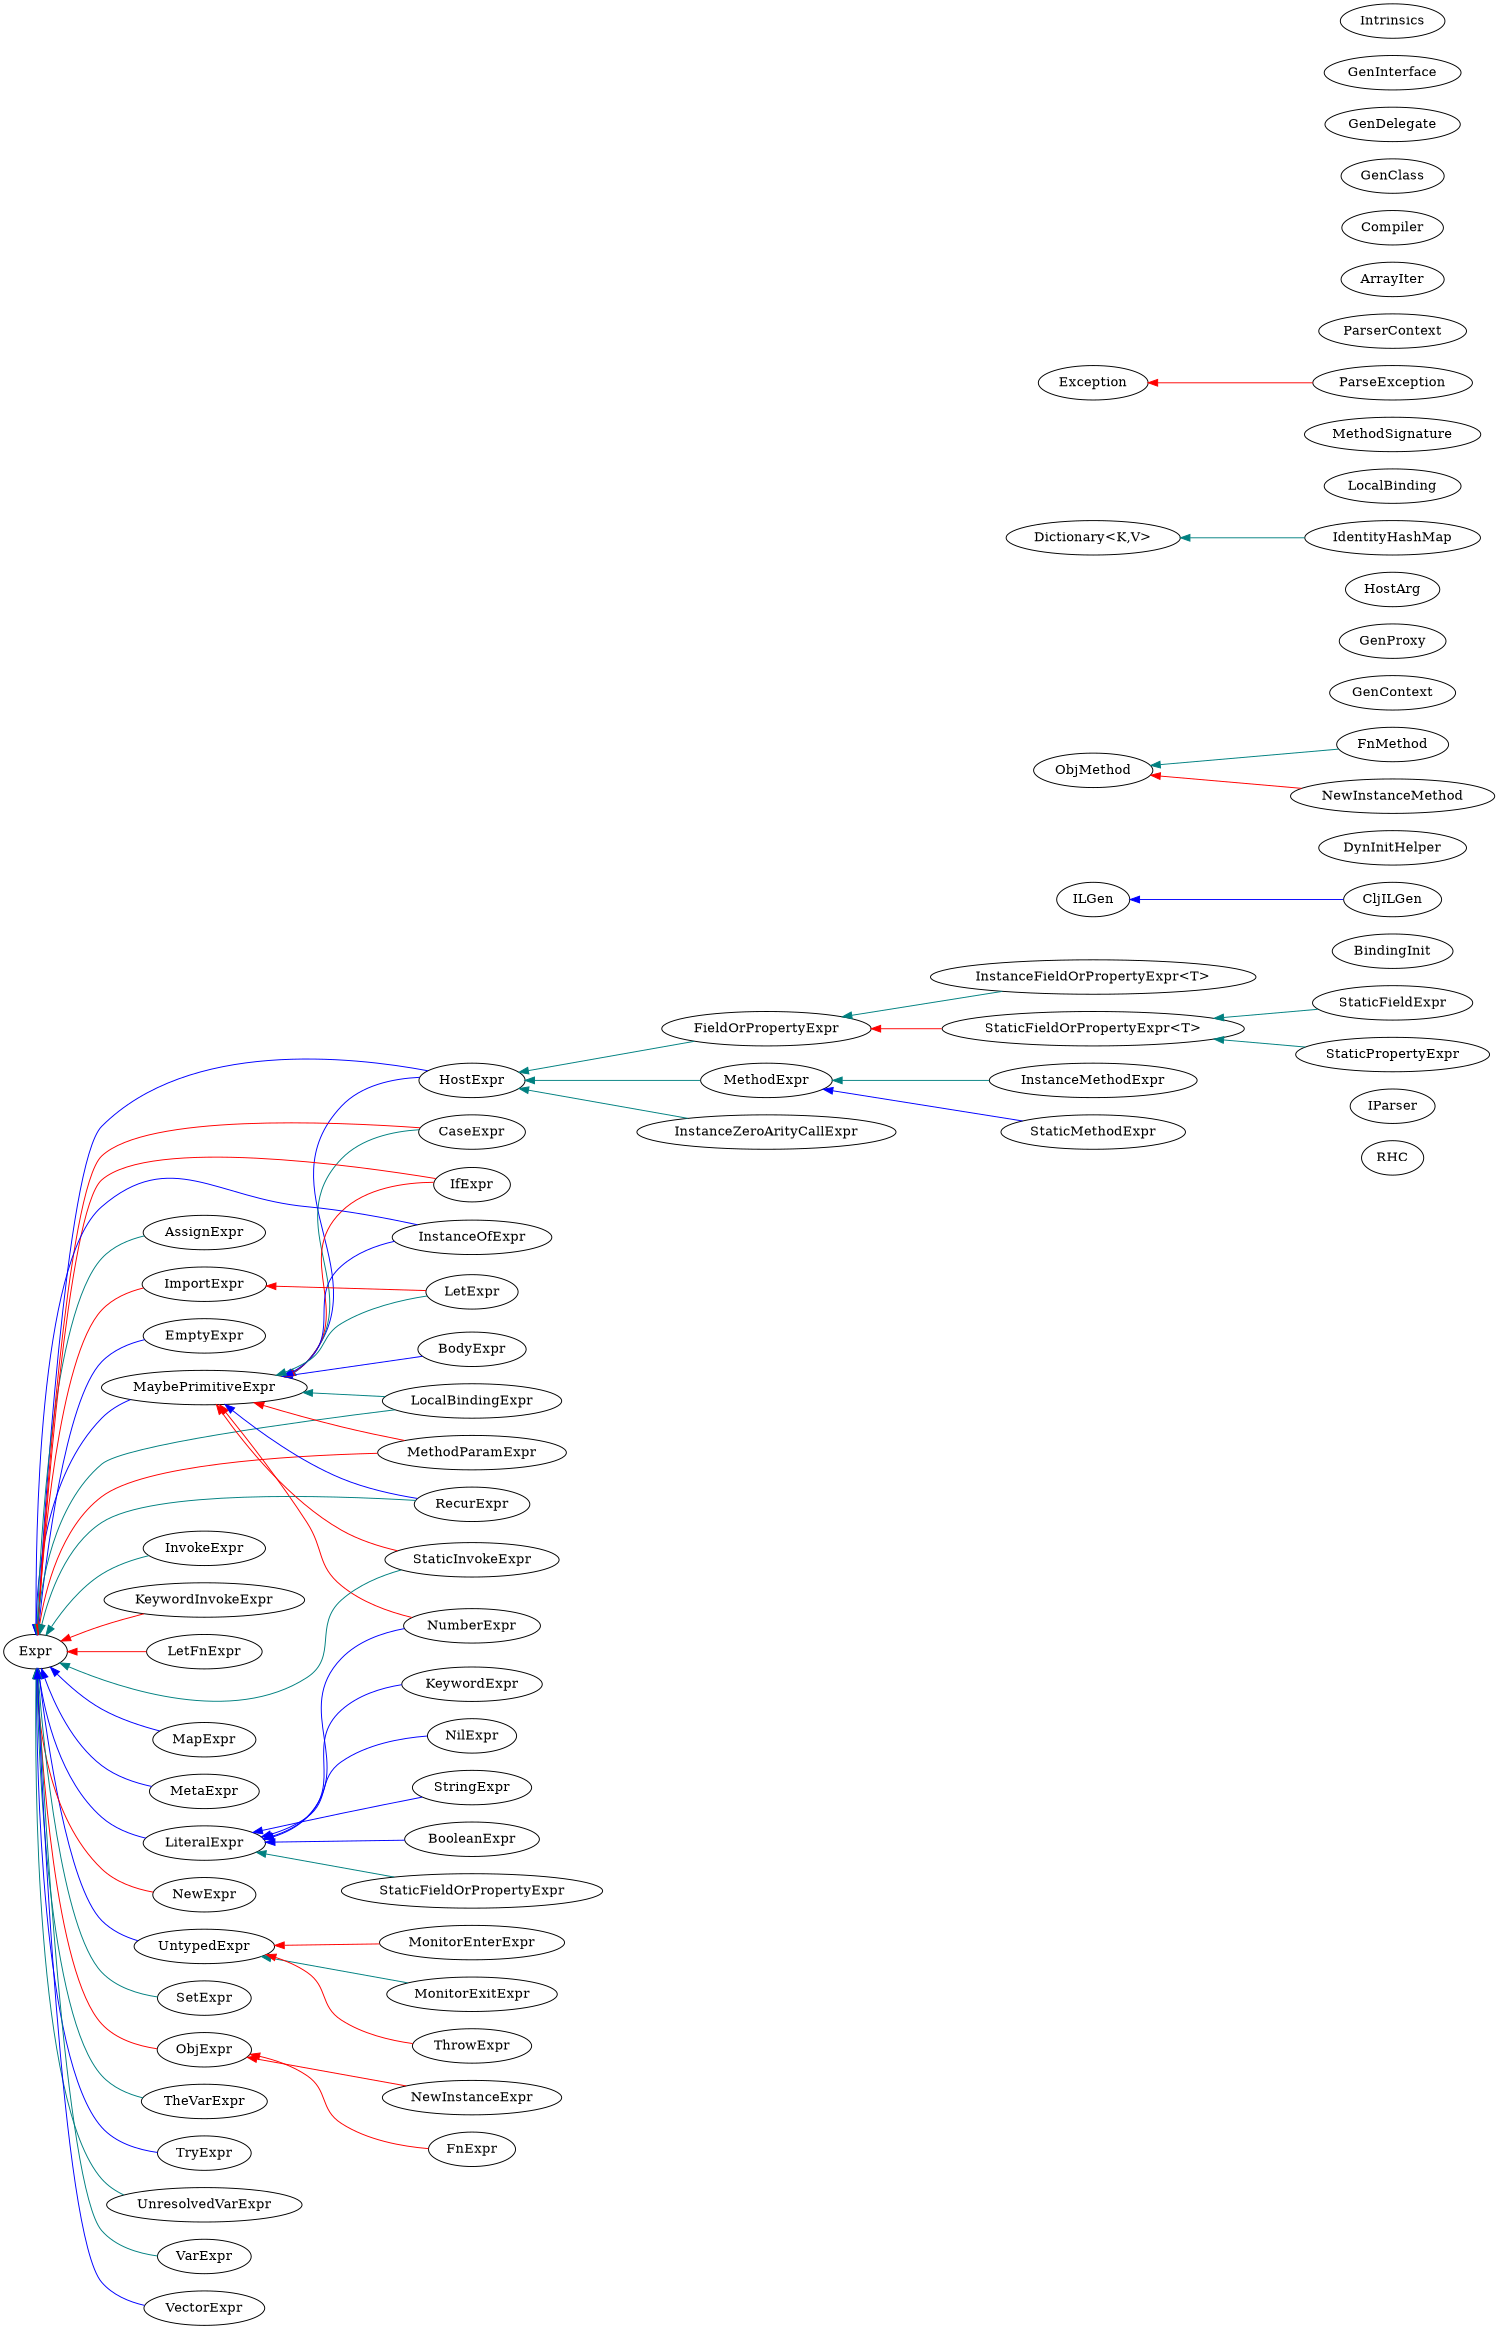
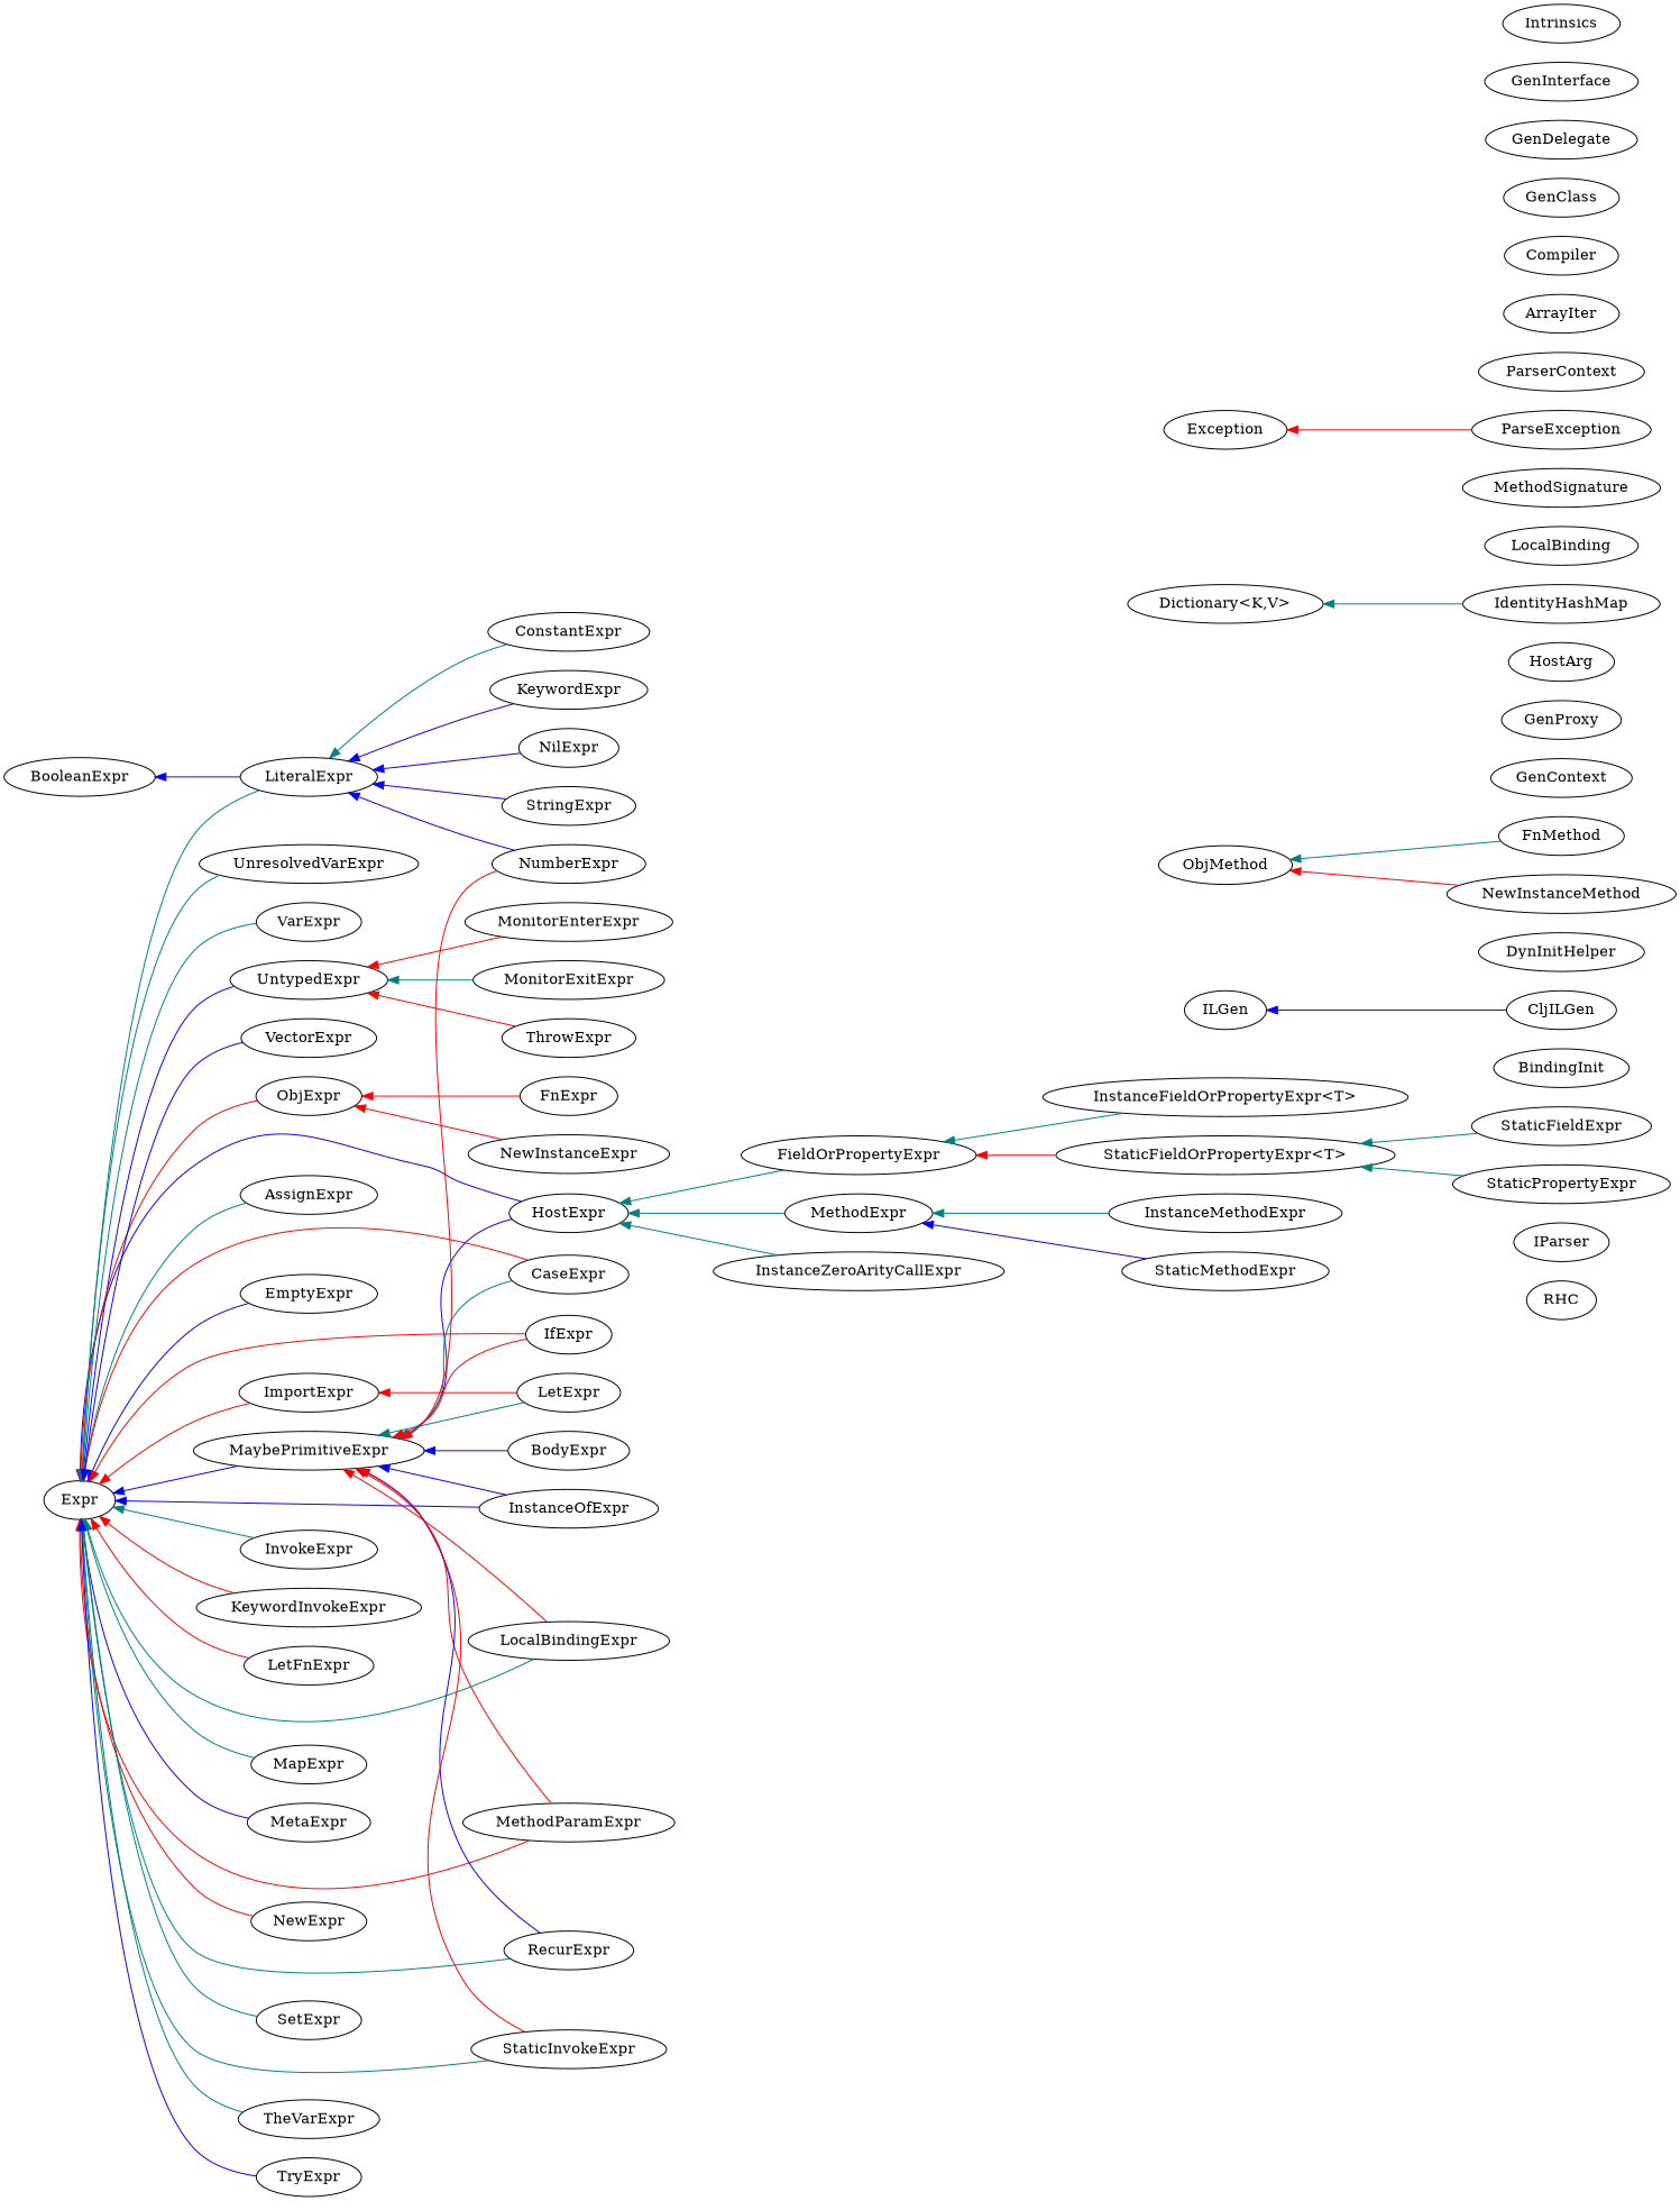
  strict digraph {
    rankdir=RL
    edge [color=teal]
    RHC
    IParser
    MaybePrimitiveExpr
    Expr
    BindingInit
    FieldOrPropertyExpr
    HostExpr
    "InstanceFieldOrPropertyExpr<T>"
    LiteralExpr
    "StaticFieldOrPropertyExpr<T>"
    UntypedExpr
    AssignExpr
    BodyExpr
    BooleanExpr
    CaseExpr
    CljILGen
    ILGen
-   ConstantExpr [label=StaticFieldOrPropertyExpr]
+   ConstantExpr
    DynInitHelper
    EmptyExpr
    FnExpr
    ObjExpr
    FnMethod
    ObjMethod
    GenContext
    GenProxy
    HostArg
    IdentityHashMap
    "Dictionary<K,V>"
    IfExpr
    ImportExpr
    InstanceMethodExpr
    MethodExpr
    InstanceOfExpr
    InstanceZeroArityCallExpr
    InvokeExpr
    KeywordExpr
    KeywordInvokeExpr
    LetExpr
    LetFnExpr
    LocalBinding
    LocalBindingExpr
    MapExpr
    MetaExpr
    MethodParamExpr
    MethodSignature
    MonitorEnterExpr
    MonitorExitExpr
    NewExpr
    NewInstanceExpr
    NewInstanceMethod
    NilExpr
    NumberExpr
    ParseException
    Exception
    ParserContext
    RecurExpr
    SetExpr
    StaticFieldExpr
    StaticInvokeExpr
    StaticMethodExpr
    StaticPropertyExpr
    StringExpr
    TheVarExpr
    ThrowExpr
    TryExpr
    UnresolvedVarExpr
    VarExpr
    VectorExpr
    ArrayIter
    Compiler
    GenClass
    GenDelegate
    GenInterface
    Intrinsics
    MaybePrimitiveExpr -> Expr [color=blue]
    FieldOrPropertyExpr -> HostExpr
    HostExpr -> MaybePrimitiveExpr [color=blue]
    HostExpr -> Expr [color=blue]
    "InstanceFieldOrPropertyExpr<T>" -> FieldOrPropertyExpr
-   LiteralExpr -> Expr [color=blue]
+   LiteralExpr -> Expr
    "StaticFieldOrPropertyExpr<T>" -> FieldOrPropertyExpr [color=red]
    UntypedExpr -> Expr [color=blue]
    AssignExpr -> Expr
    BodyExpr -> MaybePrimitiveExpr [color=blue]
-   BooleanExpr -> LiteralExpr [color=blue]
+   LiteralExpr -> BooleanExpr [color=blue]
    CaseExpr -> MaybePrimitiveExpr
    CaseExpr -> Expr [color=red]
    CljILGen -> ILGen [color=blue]
    ConstantExpr -> LiteralExpr
    EmptyExpr -> Expr [color=blue]
    FnExpr -> ObjExpr [color=red]
    ObjExpr -> Expr [color=red]
    FnMethod -> ObjMethod
    IdentityHashMap -> "Dictionary<K,V>"
    IfExpr -> MaybePrimitiveExpr [color=red]
    IfExpr -> Expr [color=red]
    ImportExpr -> Expr [color=red]
    InstanceMethodExpr -> MethodExpr
    MethodExpr -> HostExpr
    InstanceOfExpr -> MaybePrimitiveExpr [color=blue]
    InstanceOfExpr -> Expr [color=blue]
    InstanceZeroArityCallExpr -> HostExpr
    InvokeExpr -> Expr
    KeywordExpr -> LiteralExpr [color=blue]
    KeywordInvokeExpr -> Expr [color=red]
    LetExpr -> MaybePrimitiveExpr
    LetExpr -> ImportExpr [color=red]
    LetFnExpr -> Expr [color=red]
-   LocalBindingExpr -> MaybePrimitiveExpr
+   LocalBindingExpr -> MaybePrimitiveExpr [color=red]
    LocalBindingExpr -> Expr
-   MapExpr -> Expr [color=blue]
+   MapExpr -> Expr
    MetaExpr -> Expr [color=blue]
    MethodParamExpr -> MaybePrimitiveExpr [color=red]
    MethodParamExpr -> Expr [color=red]
    MonitorEnterExpr -> UntypedExpr [color=red]
    MonitorExitExpr -> UntypedExpr
    NewExpr -> Expr [color=red]
    NewInstanceExpr -> ObjExpr [color=red]
    NewInstanceMethod -> ObjMethod [color=red]
    NilExpr -> LiteralExpr [color=blue]
    NumberExpr -> MaybePrimitiveExpr [color=red]
    NumberExpr -> LiteralExpr [color=blue]
    ParseException -> Exception [color=red]
    RecurExpr -> MaybePrimitiveExpr [color=blue]
    RecurExpr -> Expr
    SetExpr -> Expr
    StaticFieldExpr -> "StaticFieldOrPropertyExpr<T>"
    StaticInvokeExpr -> MaybePrimitiveExpr [color=red]
    StaticInvokeExpr -> Expr
    StaticMethodExpr -> MethodExpr [color=blue]
    StaticPropertyExpr -> "StaticFieldOrPropertyExpr<T>"
    StringExpr -> LiteralExpr [color=blue]
    TheVarExpr -> Expr
    ThrowExpr -> UntypedExpr [color=red]
    TryExpr -> Expr [color=blue]
    UnresolvedVarExpr -> Expr
    VarExpr -> Expr
    VectorExpr -> Expr [color=blue]
  }
